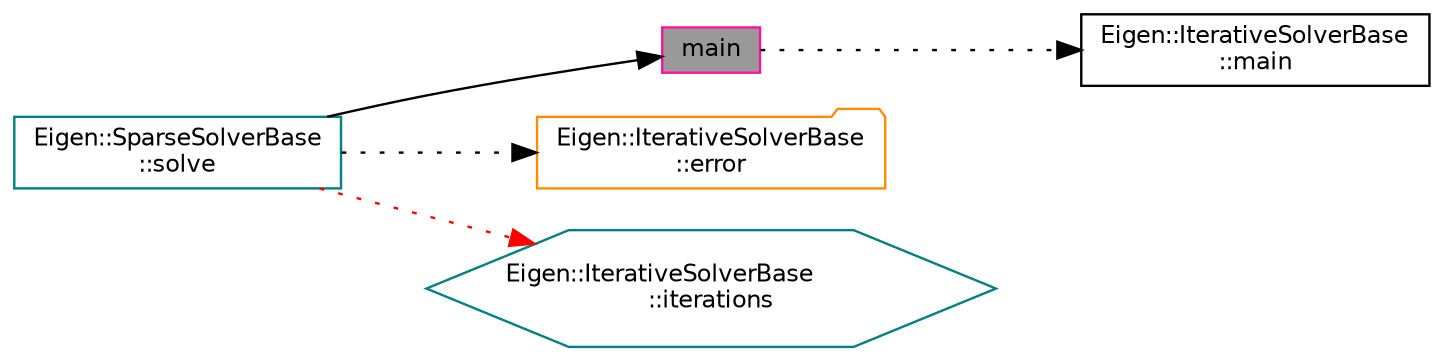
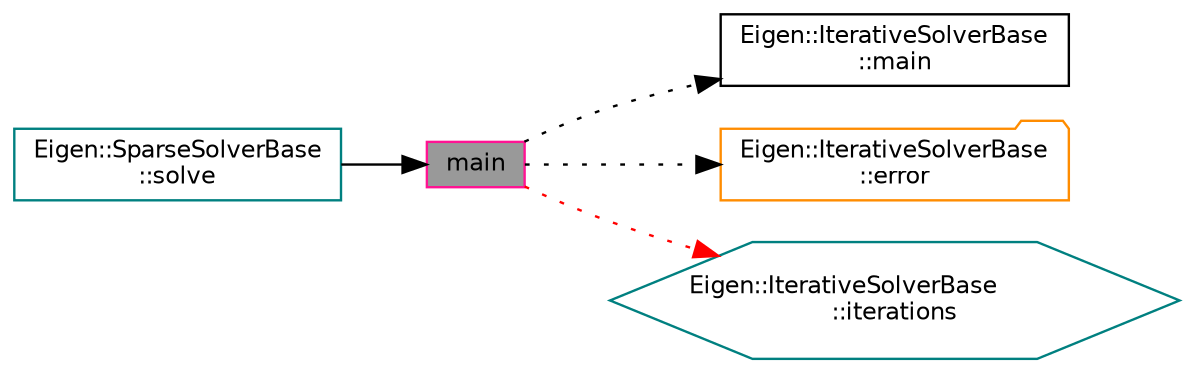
  digraph {
    rankdir=LR
    node [color=teal fillcolor=white fontname=Helvetica fontsize=10 shape=box style=filled]
    edge [color=black fontname=Helvetica fontsize=10 labelfontname=Helvetica labelfontsize=10 style=dotted]
    n1 [color=deeppink fillcolor=grey60 fontcolor=black height=0.2 label=main width=0.4]
    n2 [color=black height=0.2 label="Eigen::IterativeSolverBase\l::main" width=0.4]
    n3 [color=darkorange height=0.2 label="Eigen::IterativeSolverBase\l::error" shape=folder width=0.4]
    n4 [height=0.2 label="Eigen::IterativeSolverBase\l::iterations" shape=hexagon width=0.4]
    n5 [height=0.2 label="Eigen::SparseSolverBase\l::solve" width=0.4]
    n1 -> n2
-   n5 -> n3
-   n5 -> n4 [color=red]
+   n1 -> n3
+   n1 -> n4 [color=red]
    n5 -> n1 [style=solid]
  }
